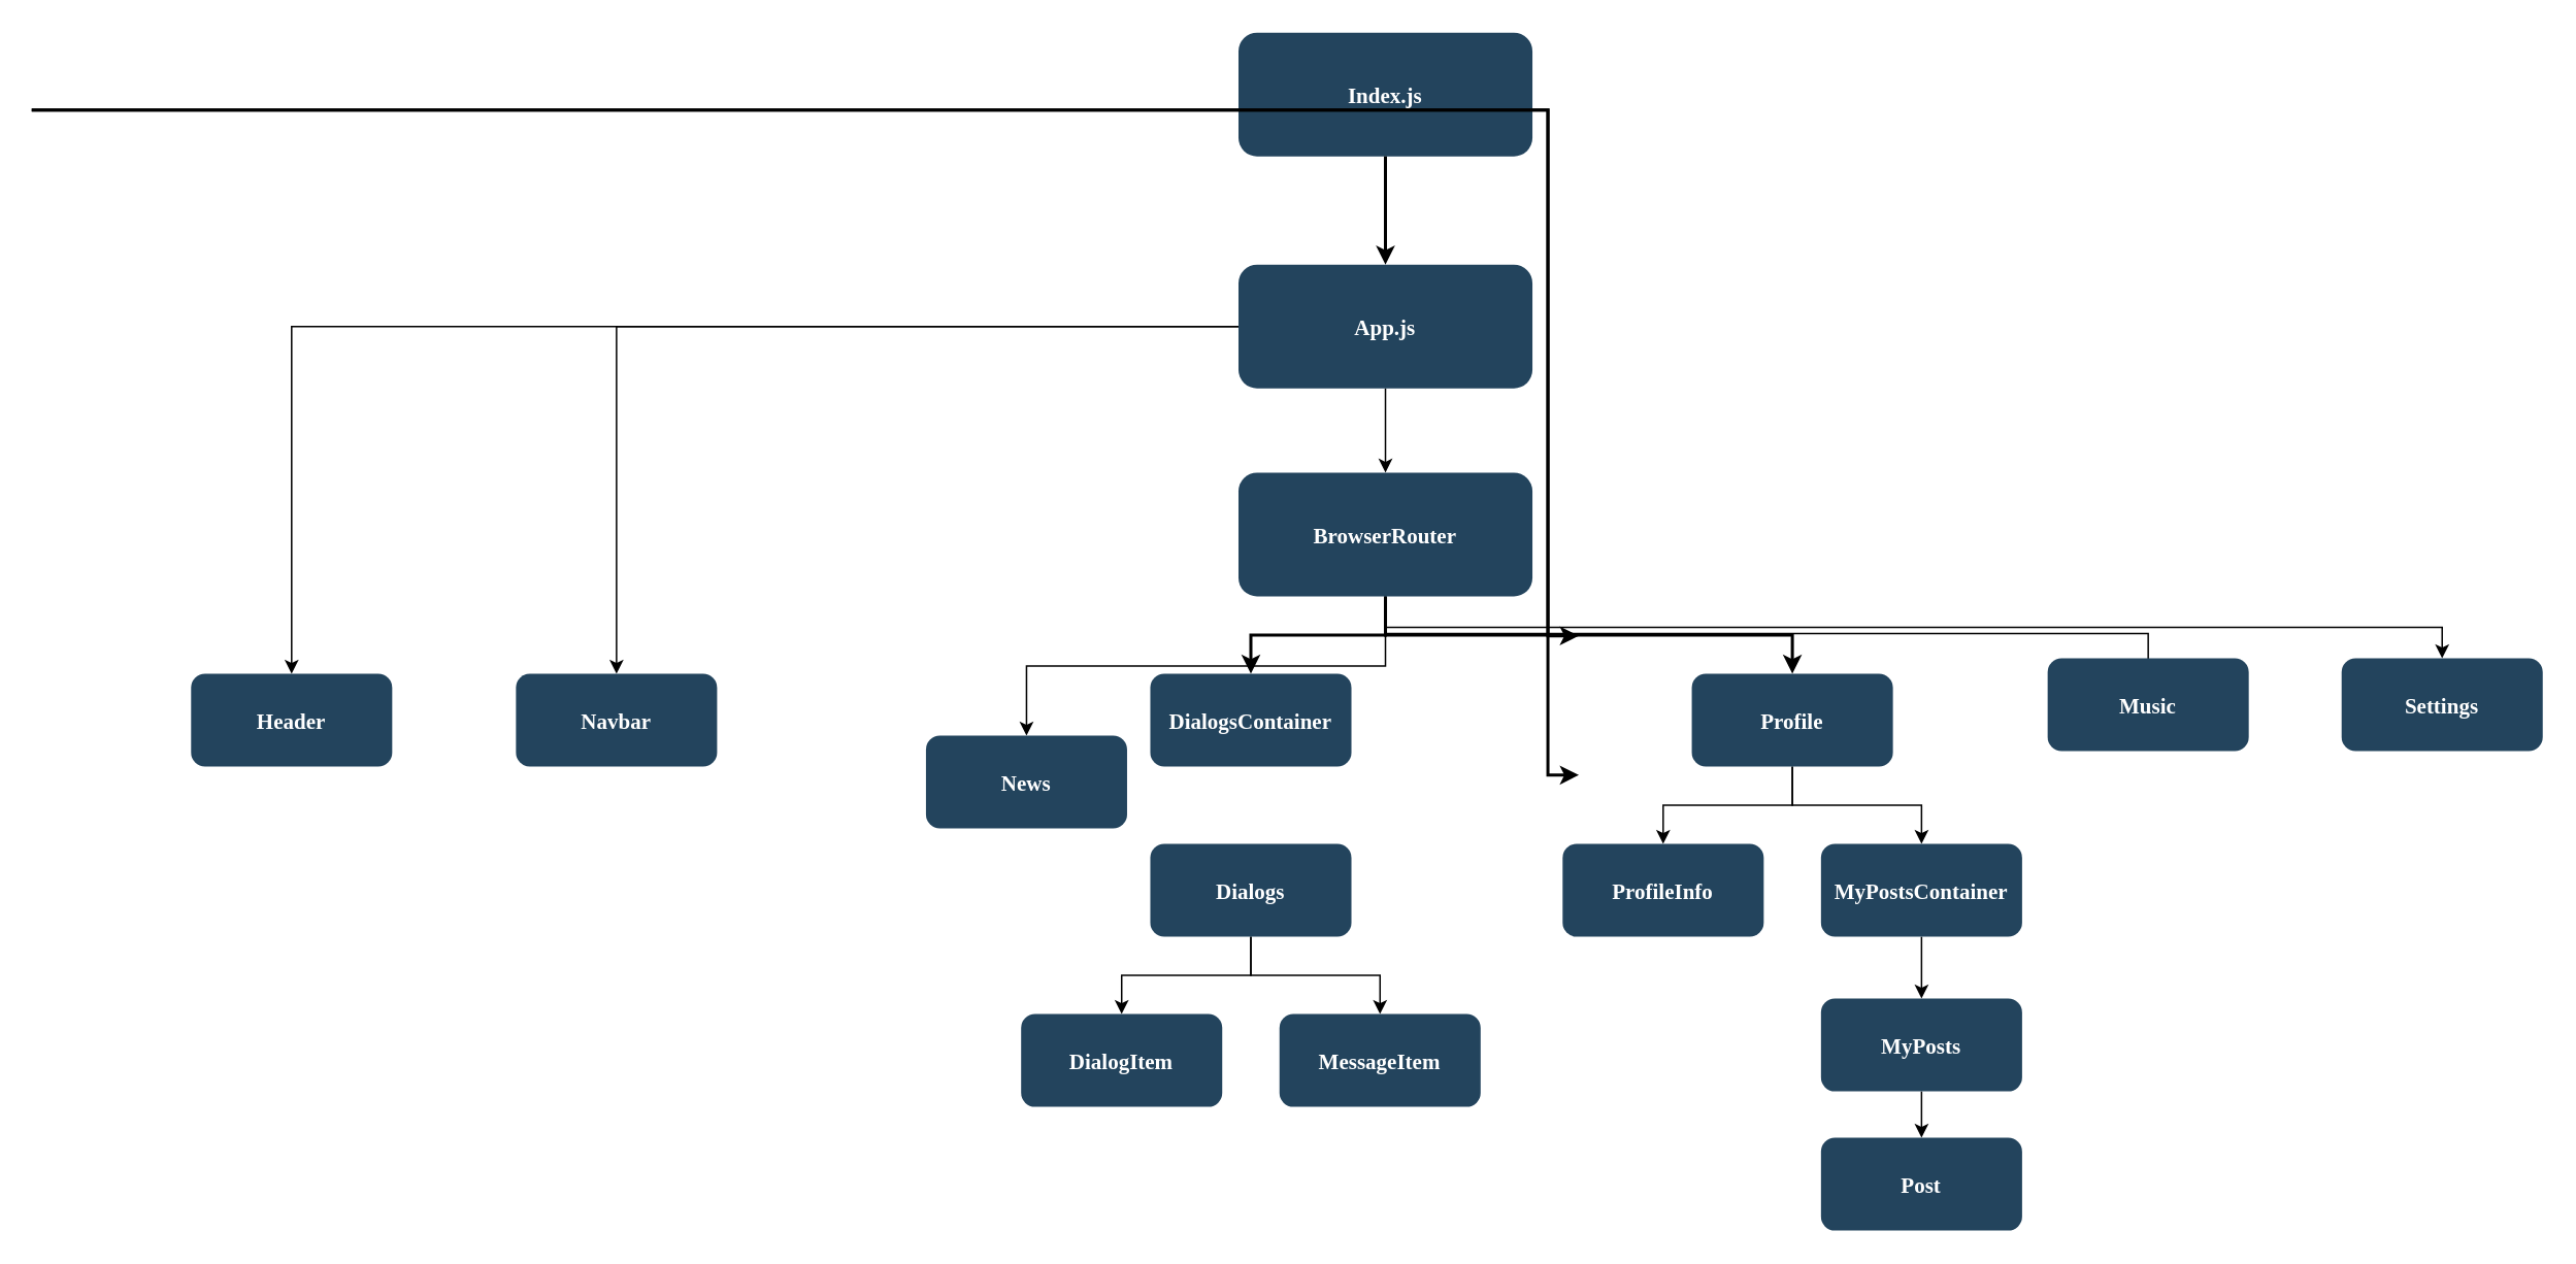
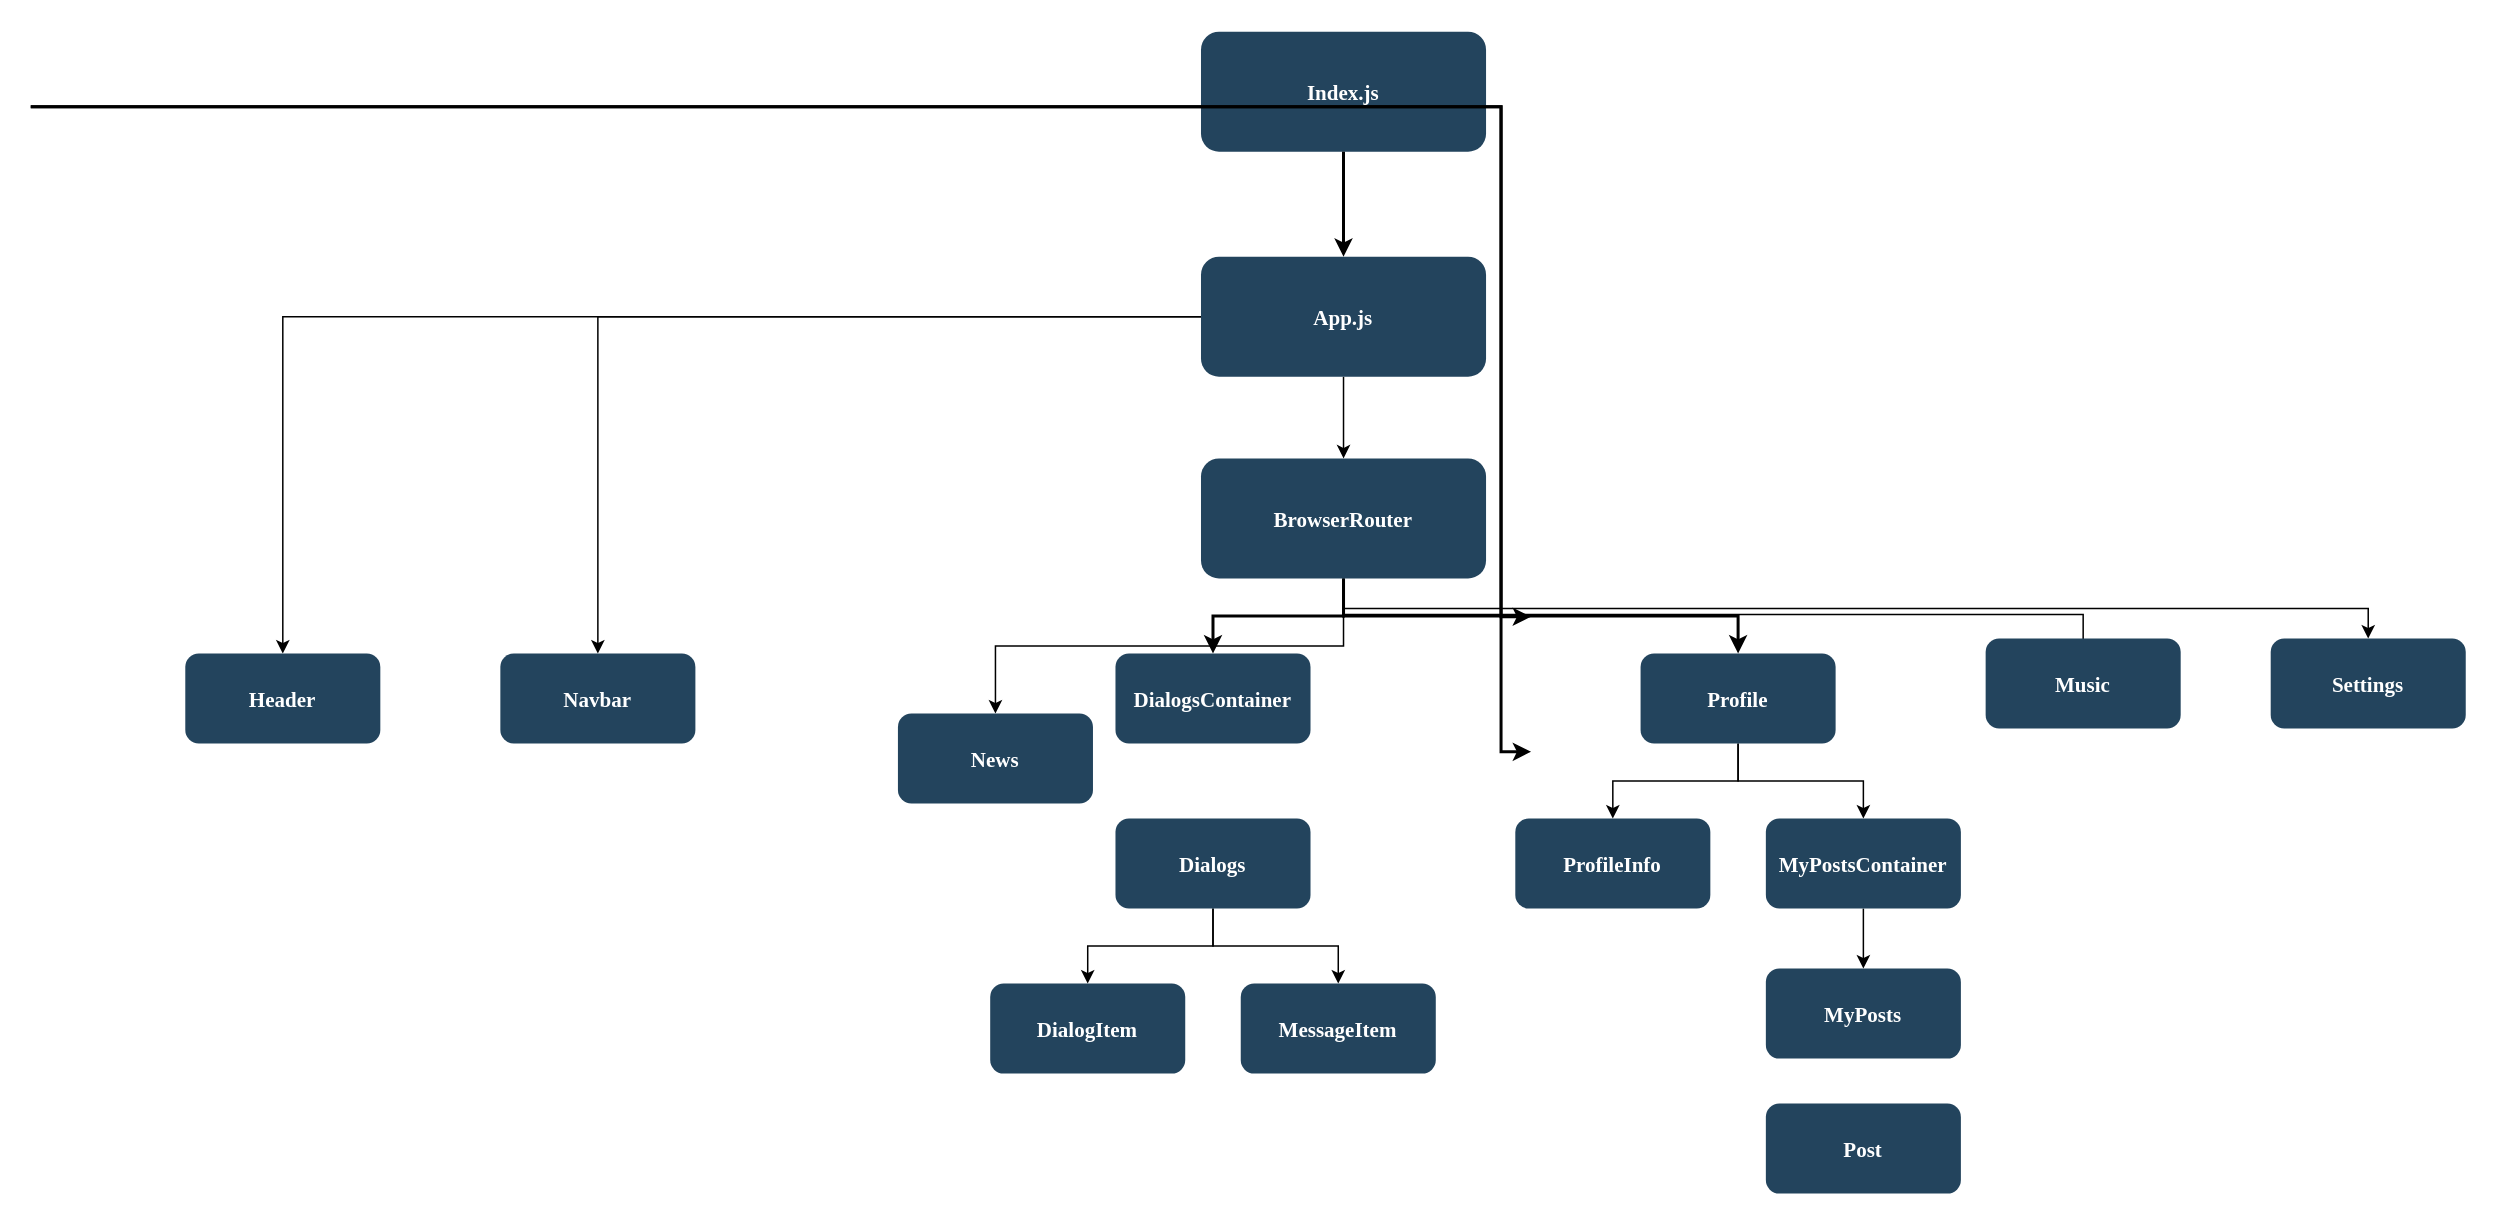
  <mxCell id="0" />
  <mxCell id="1" parent="0" />
  <mxCell id="2" value="Index.js" style="rounded=1;fillColor=#23445D;gradientColor=none;strokeColor=none;fontColor=#FFFFFF;fontStyle=1;fontFamily=Tahoma;fontSize=14" parent="1" vertex="1"><mxGeometry x="800" y="20.5" width="190" height="80" as="geometry" /></mxCell>
  <mxCell id="3" style="edgeStyle=orthogonalEdgeStyle;rounded=0;orthogonalLoop=1;jettySize=auto;html=1;" edge="1" parent="1" source="6" target="25"><mxGeometry relative="1" as="geometry" /></mxCell>
  <mxCell id="4" style="edgeStyle=orthogonalEdgeStyle;rounded=0;orthogonalLoop=1;jettySize=auto;html=1;entryX=0.5;entryY=0;entryDx=0;entryDy=0;" edge="1" parent="1" source="6" target="7"><mxGeometry relative="1" as="geometry" /></mxCell>
  <mxCell id="5" style="edgeStyle=orthogonalEdgeStyle;rounded=0;orthogonalLoop=1;jettySize=auto;html=1;entryX=0.5;entryY=0;entryDx=0;entryDy=0;" edge="1" parent="1" source="6" target="32"><mxGeometry relative="1" as="geometry" /></mxCell>
  <mxCell id="6" value="App.js" style="rounded=1;fillColor=#23445D;gradientColor=none;strokeColor=none;fontColor=#FFFFFF;fontStyle=1;fontFamily=Tahoma;fontSize=14" parent="1" vertex="1"><mxGeometry x="800" y="170.5" width="190" height="80" as="geometry" /></mxCell>
  <mxCell id="7" value="Navbar" style="rounded=1;fillColor=#23445D;gradientColor=none;strokeColor=none;fontColor=#FFFFFF;fontStyle=1;fontFamily=Tahoma;fontSize=14" parent="1" vertex="1"><mxGeometry x="333" y="435" width="130" height="60" as="geometry" /></mxCell>
  <mxCell id="8" value="DialogItem" style="rounded=1;fillColor=#23445D;gradientColor=none;strokeColor=none;fontColor=#FFFFFF;fontStyle=1;fontFamily=Tahoma;fontSize=14" parent="1" vertex="1"><mxGeometry x="659.5" y="655" width="130" height="60" as="geometry" /></mxCell>
  <mxCell id="9" style="edgeStyle=orthogonalEdgeStyle;rounded=0;orthogonalLoop=1;jettySize=auto;html=1;exitX=0.5;exitY=1;exitDx=0;exitDy=0;" edge="1" parent="1" source="33" target="8"><mxGeometry relative="1" as="geometry" /></mxCell>
  <mxCell id="10" style="edgeStyle=orthogonalEdgeStyle;rounded=0;orthogonalLoop=1;jettySize=auto;html=1;startArrow=none;" edge="1" parent="1" source="33" target="12"><mxGeometry relative="1" as="geometry" /></mxCell>
  <mxCell id="11" value="DialogsContainer" style="rounded=1;fillColor=#23445D;gradientColor=none;strokeColor=none;fontColor=#FFFFFF;fontStyle=1;fontFamily=Tahoma;fontSize=14" parent="1" vertex="1"><mxGeometry x="743" y="435" width="130" height="60" as="geometry" /></mxCell>
  <mxCell id="12" value="MessageItem" style="rounded=1;fillColor=#23445D;gradientColor=none;strokeColor=none;fontColor=#FFFFFF;fontStyle=1;fontFamily=Tahoma;fontSize=14" parent="1" vertex="1"><mxGeometry x="826.5" y="655" width="130" height="60" as="geometry" /></mxCell>
  <mxCell id="13" style="edgeStyle=orthogonalEdgeStyle;rounded=0;orthogonalLoop=1;jettySize=auto;html=1;exitX=0.5;exitY=1;exitDx=0;exitDy=0;entryX=0.5;entryY=0;entryDx=0;entryDy=0;" edge="1" parent="1" source="15" target="16"><mxGeometry relative="1" as="geometry" /></mxCell>
  <mxCell id="14" style="edgeStyle=orthogonalEdgeStyle;rounded=0;orthogonalLoop=1;jettySize=auto;html=1;exitX=0.5;exitY=1;exitDx=0;exitDy=0;" edge="1" parent="1" source="15" target="35"><mxGeometry relative="1" as="geometry" /></mxCell>
  <mxCell id="15" value="Profile" style="rounded=1;fillColor=#23445D;gradientColor=none;strokeColor=none;fontColor=#FFFFFF;fontStyle=1;fontFamily=Tahoma;fontSize=14" parent="1" vertex="1"><mxGeometry x="1093" y="435" width="130" height="60" as="geometry" /></mxCell>
  <mxCell id="16" value="ProfileInfo" style="rounded=1;fillColor=#23445D;gradientColor=none;strokeColor=none;fontColor=#FFFFFF;fontStyle=1;fontFamily=Tahoma;fontSize=14" parent="1" vertex="1"><mxGeometry x="1009.5" y="545" width="130" height="60" as="geometry" /></mxCell>
  <mxCell id="17" value="" style="edgeStyle=elbowEdgeStyle;elbow=vertical;strokeWidth=2;rounded=0" parent="1" source="2" target="6" edge="1"><mxGeometry x="347" y="225.5" width="100" height="100" as="geometry"><mxPoint x="905" y="110.5" as="sourcePoint" /><mxPoint x="1510" y="180.5" as="targetPoint" /></mxGeometry></mxCell>
  <mxCell id="18" value="" style="edgeStyle=elbowEdgeStyle;elbow=horizontal;strokeWidth=2;rounded=0" parent="1" edge="1"><mxGeometry x="-23" y="135.5" width="100" height="100" as="geometry"><mxPoint x="20" y="70.5" as="sourcePoint" /><mxPoint x="1020" y="410.5" as="targetPoint" /><Array as="points"><mxPoint x="1000" y="370.5" /></Array></mxGeometry></mxCell>
  <mxCell id="19" value="" style="edgeStyle=elbowEdgeStyle;elbow=horizontal;strokeWidth=2;rounded=0" parent="1" edge="1"><mxGeometry x="-23" y="135.5" width="100" height="100" as="geometry"><mxPoint x="20" y="70.5" as="sourcePoint" /><mxPoint x="1020" y="500.5" as="targetPoint" /><Array as="points"><mxPoint x="1000" y="420.5" /></Array></mxGeometry></mxCell>
  <mxCell id="20" value="" style="edgeStyle=elbowEdgeStyle;elbow=vertical;strokeWidth=2;rounded=0;exitX=0.5;exitY=1;exitDx=0;exitDy=0;" parent="1" source="25" target="11" edge="1"><mxGeometry x="-23" y="135.5" width="100" height="100" as="geometry"><mxPoint x="20" y="70.5" as="sourcePoint" /><mxPoint x="120" y="-29.5" as="targetPoint" /></mxGeometry></mxCell>
  <mxCell id="21" value="" style="edgeStyle=elbowEdgeStyle;elbow=vertical;strokeWidth=2;rounded=0;exitX=0.5;exitY=1;exitDx=0;exitDy=0;" parent="1" source="25" target="15" edge="1"><mxGeometry x="-23" y="135.5" width="100" height="100" as="geometry"><mxPoint x="20" y="70.5" as="sourcePoint" /><mxPoint x="120" y="-29.5" as="targetPoint" /></mxGeometry></mxCell>
  <mxCell id="22" style="edgeStyle=orthogonalEdgeStyle;rounded=0;orthogonalLoop=1;jettySize=auto;html=1;exitX=0.5;exitY=1;exitDx=0;exitDy=0;entryX=0.5;entryY=0;entryDx=0;entryDy=0;" edge="1" parent="1" source="25" target="29"><mxGeometry relative="1" as="geometry" /></mxCell>
  <mxCell id="23" style="edgeStyle=orthogonalEdgeStyle;rounded=0;orthogonalLoop=1;jettySize=auto;html=1;entryX=0.5;entryY=0;entryDx=0;entryDy=0;" edge="1" parent="1"><mxGeometry relative="1" as="geometry"><mxPoint x="895" y="389" as="sourcePoint" /><mxPoint x="1388" y="439" as="targetPoint" /><Array as="points"><mxPoint x="895" y="409" /><mxPoint x="1388" y="409" /></Array></mxGeometry></mxCell>
  <mxCell id="24" style="edgeStyle=orthogonalEdgeStyle;rounded=0;orthogonalLoop=1;jettySize=auto;html=1;entryX=0.5;entryY=0;entryDx=0;entryDy=0;exitX=0.5;exitY=1;exitDx=0;exitDy=0;" edge="1" parent="1" source="25" target="31"><mxGeometry relative="1" as="geometry"><Array as="points"><mxPoint x="895" y="405" /><mxPoint x="1578" y="405" /></Array></mxGeometry></mxCell>
  <mxCell id="25" value="BrowserRouter" style="rounded=1;fillColor=#23445D;gradientColor=none;strokeColor=none;fontColor=#FFFFFF;fontStyle=1;fontFamily=Tahoma;fontSize=14" vertex="1" parent="1"><mxGeometry x="800" y="305" width="190" height="80" as="geometry" /></mxCell>
- <mxCell id="26" style="edgeStyle=orthogonalEdgeStyle;rounded=0;orthogonalLoop=1;jettySize=auto;html=1;exitX=0.5;exitY=1;exitDx=0;exitDy=0;entryX=0.5;entryY=0;entryDx=0;entryDy=0;" edge="1" parent="1" source="27" target="28"><mxGeometry relative="1" as="geometry" /></mxCell>
  <mxCell id="27" value="MyPosts" style="rounded=1;fillColor=#23445D;gradientColor=none;strokeColor=none;fontColor=#FFFFFF;fontStyle=1;fontFamily=Tahoma;fontSize=14" vertex="1" parent="1"><mxGeometry x="1176.5" y="645" width="130" height="60" as="geometry" /></mxCell>
  <mxCell id="28" value="Post" style="rounded=1;fillColor=#23445D;gradientColor=none;strokeColor=none;fontColor=#FFFFFF;fontStyle=1;fontFamily=Tahoma;fontSize=14" vertex="1" parent="1"><mxGeometry x="1176.5" y="735" width="130" height="60" as="geometry" /></mxCell>
  <mxCell id="29" value="News" style="rounded=1;fillColor=#23445D;gradientColor=none;strokeColor=none;fontColor=#FFFFFF;fontStyle=1;fontFamily=Tahoma;fontSize=14" vertex="1" parent="1"><mxGeometry x="598" y="475" width="130" height="60" as="geometry" /></mxCell>
  <mxCell id="30" value="Music" style="rounded=1;fillColor=#23445D;gradientColor=none;strokeColor=none;fontColor=#FFFFFF;fontStyle=1;fontFamily=Tahoma;fontSize=14" vertex="1" parent="1"><mxGeometry x="1323" y="425" width="130" height="60" as="geometry" /></mxCell>
  <mxCell id="31" value="Settings" style="rounded=1;fillColor=#23445D;gradientColor=none;strokeColor=none;fontColor=#FFFFFF;fontStyle=1;fontFamily=Tahoma;fontSize=14" vertex="1" parent="1"><mxGeometry x="1513" y="425" width="130" height="60" as="geometry" /></mxCell>
  <mxCell id="32" value="Header" style="rounded=1;fillColor=#23445D;gradientColor=none;strokeColor=none;fontColor=#FFFFFF;fontStyle=1;fontFamily=Tahoma;fontSize=14" vertex="1" parent="1"><mxGeometry x="123" y="435" width="130" height="60" as="geometry" /></mxCell>
  <mxCell id="33" value="Dialogs" style="rounded=1;fillColor=#23445D;gradientColor=none;strokeColor=none;fontColor=#FFFFFF;fontStyle=1;fontFamily=Tahoma;fontSize=14" vertex="1" parent="1"><mxGeometry x="743" y="545" width="130" height="60" as="geometry" /></mxCell>
  <mxCell id="34" style="edgeStyle=orthogonalEdgeStyle;rounded=0;orthogonalLoop=1;jettySize=auto;html=1;exitX=0.5;exitY=1;exitDx=0;exitDy=0;entryX=0.5;entryY=0;entryDx=0;entryDy=0;" edge="1" parent="1" source="35" target="27"><mxGeometry relative="1" as="geometry" /></mxCell>
  <mxCell id="35" value="MyPostsContainer" style="rounded=1;fillColor=#23445D;gradientColor=none;strokeColor=none;fontColor=#FFFFFF;fontStyle=1;fontFamily=Tahoma;fontSize=14" vertex="1" parent="1"><mxGeometry x="1176.5" y="545" width="130" height="60" as="geometry" /></mxCell>
